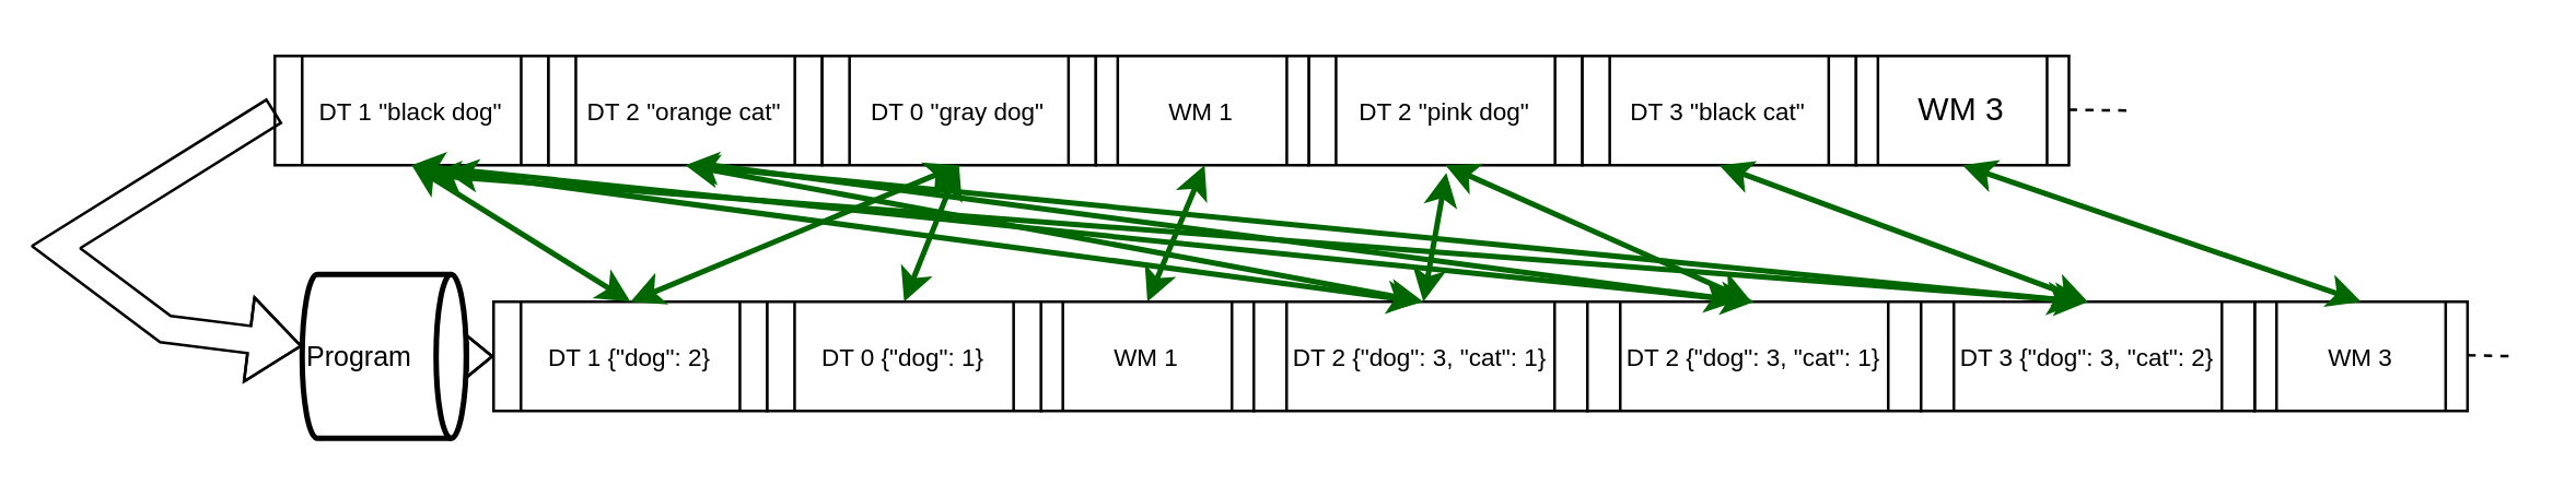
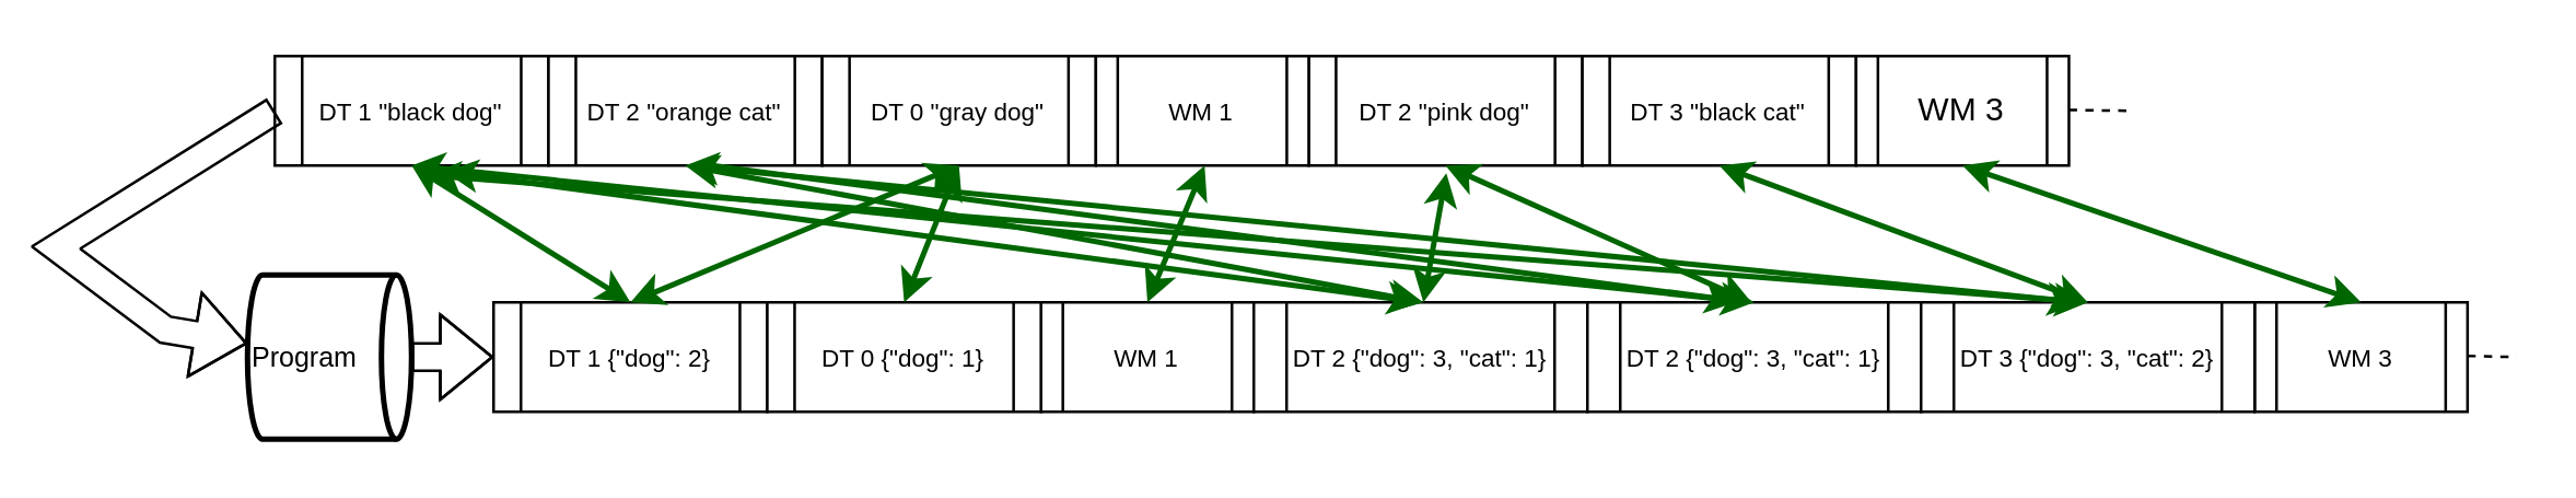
  <mxCell id="0" />
  <mxCell id="1" parent="0" />
  <mxCell id="2" value="&lt;font style=&quot;font-size: 9px;&quot;&gt;WM 1&lt;/font&gt;" style="shape=process;whiteSpace=wrap;html=1;backgroundOutline=1;container=0;" parent="1" vertex="1"><mxGeometry x="380.165" y="110" width="77.839" height="40" as="geometry" /></mxCell>
  <mxCell id="3" value="&lt;font style=&quot;font-size: 9px;&quot;&gt;DT 1 {&quot;dog&quot;: 2}&lt;/font&gt;" style="shape=process;whiteSpace=wrap;html=1;backgroundOutline=1;container=0;" parent="1" vertex="1"><mxGeometry x="180.004" y="110" width="100.079" height="40" as="geometry" /></mxCell>
  <mxCell id="4" value="&lt;font style=&quot;font-size: 9px;&quot;&gt;DT 0 {&quot;dog&quot;: 1}&lt;/font&gt;" style="shape=process;whiteSpace=wrap;html=1;backgroundOutline=1;container=0;" parent="1" vertex="1"><mxGeometry x="280.084" y="110" width="100.079" height="40" as="geometry" /></mxCell>
  <mxCell id="5" value="&lt;font style=&quot;font-size: 9px;&quot;&gt;DT 2 {&quot;dog&quot;: 3, &quot;cat&quot;: 1}&lt;/font&gt;" style="shape=process;whiteSpace=wrap;html=1;backgroundOutline=1;container=0;" parent="1" vertex="1"><mxGeometry x="458" y="110" width="122" height="40" as="geometry" /></mxCell>
  <mxCell id="6" value="&lt;font style=&quot;font-size: 9px;&quot;&gt;DT 2 {&quot;dog&quot;: 3, &quot;cat&quot;: 1}&lt;/font&gt;" style="shape=process;whiteSpace=wrap;html=1;backgroundOutline=1;container=0;" parent="1" vertex="1"><mxGeometry x="580" y="110" width="122" height="40" as="geometry" /></mxCell>
  <mxCell id="7" value="&lt;font style=&quot;font-size: 9px;&quot;&gt;WM 3&lt;/font&gt;" style="shape=process;whiteSpace=wrap;html=1;backgroundOutline=1;container=0;" parent="1" vertex="1"><mxGeometry x="823.996" y="110" width="77.839" height="40" as="geometry" /></mxCell>
  <mxCell id="8" value="&lt;font style=&quot;font-size: 9px;&quot;&gt;DT 3 {&quot;dog&quot;: 3, &quot;cat&quot;: 2}&lt;/font&gt;" style="shape=process;whiteSpace=wrap;html=1;backgroundOutline=1;container=0;" parent="1" vertex="1"><mxGeometry x="702" y="110" width="122" height="40" as="geometry" /></mxCell>
  <mxCell id="9" value="" style="endArrow=none;dashed=1;html=1;rounded=0;" parent="1" edge="1"><mxGeometry width="50" height="50" relative="1" as="geometry"><mxPoint x="901.835" y="129.58" as="sourcePoint" /><mxPoint x="919.85" y="130" as="targetPoint" /></mxGeometry></mxCell>
  <mxCell id="10" value="&lt;font style=&quot;font-size: 9px;&quot;&gt;DT 2 &quot;pink dog&quot;&lt;/font&gt;" style="shape=process;whiteSpace=wrap;html=1;backgroundOutline=1;container=0;" parent="1" vertex="1"><mxGeometry x="478.074" y="20" width="100.079" height="40" as="geometry" /></mxCell>
  <mxCell id="11" value="&lt;font style=&quot;font-size: 9px;&quot;&gt;DT 3 &quot;black cat&quot;&lt;/font&gt;" style="shape=process;whiteSpace=wrap;html=1;backgroundOutline=1;container=0;" parent="1" vertex="1"><mxGeometry x="578.153" y="20" width="100.079" height="40" as="geometry" /></mxCell>
  <mxCell id="12" value="WM 3" style="shape=process;whiteSpace=wrap;html=1;backgroundOutline=1;container=0;" parent="1" vertex="1"><mxGeometry x="678.236" y="20" width="77.839" height="40" as="geometry" /></mxCell>
  <mxCell id="13" value="" style="endArrow=none;dashed=1;html=1;rounded=0;" parent="1" edge="1"><mxGeometry width="50" height="50" relative="1" as="geometry"><mxPoint x="756.075" y="39.71" as="sourcePoint" /><mxPoint x="780" y="40" as="targetPoint" /></mxGeometry></mxCell>
  <mxCell id="14" value="&lt;font style=&quot;font-size: 9px;&quot;&gt;DT 1 &quot;black dog&quot;&lt;/font&gt;" style="shape=process;whiteSpace=wrap;html=1;backgroundOutline=1;container=0;" parent="1" vertex="1"><mxGeometry x="100" y="20" width="100.079" height="40" as="geometry" /></mxCell>
  <mxCell id="15" value="&lt;font style=&quot;font-size: 9px;&quot;&gt;DT 2 &quot;orange cat&quot;&lt;/font&gt;" style="shape=process;whiteSpace=wrap;html=1;backgroundOutline=1;container=0;" parent="1" vertex="1"><mxGeometry x="200.079" y="20" width="100.079" height="40" as="geometry" /></mxCell>
  <mxCell id="16" value="&lt;font style=&quot;font-size: 9px;&quot;&gt;DT 0 &quot;gray dog&quot;&lt;/font&gt;" style="shape=process;whiteSpace=wrap;html=1;backgroundOutline=1;container=0;" parent="1" vertex="1"><mxGeometry x="300.157" y="20" width="100.079" height="40" as="geometry" /></mxCell>
  <mxCell id="17" value="&lt;font style=&quot;font-size: 9px;&quot;&gt;WM 1&lt;/font&gt;" style="shape=process;whiteSpace=wrap;html=1;backgroundOutline=1;container=0;" parent="1" vertex="1"><mxGeometry x="400.235" y="20" width="77.839" height="40" as="geometry" /></mxCell>
  <mxCell id="18" style="edgeStyle=orthogonalEdgeStyle;rounded=0;orthogonalLoop=1;jettySize=auto;html=1;entryX=0;entryY=0.5;entryDx=0;entryDy=0;shape=flexArrow;" parent="1" source="19" target="3" edge="1"><mxGeometry relative="1" as="geometry" /></mxCell>
- <mxCell id="19" value="&lt;div style=&quot;&quot;&gt;&lt;span style=&quot;font-size: 10px; background-color: initial;&quot;&gt;Program&lt;/span&gt;&lt;/div&gt;" style="strokeWidth=2;html=1;shape=mxgraph.flowchart.direct_data;whiteSpace=wrap;align=left;" parent="1" vertex="1"><mxGeometry x="110" y="100" width="60" height="60" as="geometry" /></mxCell>
+ <mxCell id="19" value="&lt;div style=&quot;&quot;&gt;&lt;span style=&quot;font-size: 10px; background-color: initial;&quot;&gt;Program&lt;/span&gt;&lt;/div&gt;" style="strokeWidth=2;html=1;shape=mxgraph.flowchart.direct_data;whiteSpace=wrap;align=left;" parent="1" vertex="1"><mxGeometry x="90" y="100" width="60" height="60" as="geometry" /></mxCell>
  <mxCell id="20" value="" style="curved=1;endArrow=classic;html=1;rounded=0;shape=flexArrow;exitX=0;exitY=0.5;exitDx=0;exitDy=0;" parent="1" source="14" target="19" edge="1"><mxGeometry width="50" height="50" relative="1" as="geometry"><mxPoint x="40" y="110" as="sourcePoint" /><mxPoint x="90" y="60" as="targetPoint" /><Array as="points"><mxPoint x="20" y="90" /><mxPoint x="60" y="120" /></Array></mxGeometry></mxCell>
  <mxCell id="21" value="" style="endArrow=classic;html=1;rounded=0;entryX=0.5;entryY=0;entryDx=0;entryDy=0;exitX=0.5;exitY=1;exitDx=0;exitDy=0;strokeColor=#006600;strokeWidth=2;startArrow=classic;startFill=1;" parent="1" source="14" target="3" edge="1"><mxGeometry width="50" height="50" relative="1" as="geometry"><mxPoint x="150" y="80" as="sourcePoint" /><mxPoint x="410" y="90" as="targetPoint" /></mxGeometry></mxCell>
  <mxCell id="22" value="" style="endArrow=classic;html=1;rounded=0;entryX=0.5;entryY=0;entryDx=0;entryDy=0;strokeColor=#006600;strokeWidth=2;exitX=0.5;exitY=1;exitDx=0;exitDy=0;startArrow=classic;startFill=1;" parent="1" source="16" edge="1" target="3"><mxGeometry width="50" height="50" relative="1" as="geometry"><mxPoint x="360" y="80" as="sourcePoint" /><mxPoint x="260.15" y="130" as="targetPoint" /></mxGeometry></mxCell>
  <mxCell id="23" value="" style="endArrow=classic;html=1;rounded=0;strokeColor=#006600;strokeWidth=2;startArrow=classic;startFill=1;entryX=0.5;entryY=0;entryDx=0;entryDy=0;exitX=0.5;exitY=1;exitDx=0;exitDy=0;" parent="1" edge="1" target="4" source="16"><mxGeometry width="50" height="50" relative="1" as="geometry"><mxPoint x="370" y="50" as="sourcePoint" /><mxPoint x="350" y="130" as="targetPoint" /></mxGeometry></mxCell>
  <mxCell id="24" value="" style="endArrow=classic;html=1;rounded=0;strokeColor=#006600;strokeWidth=2;startArrow=classic;startFill=1;entryX=0.5;entryY=0;entryDx=0;entryDy=0;" parent="1" edge="1" target="2"><mxGeometry width="50" height="50" relative="1" as="geometry"><mxPoint x="440" y="60" as="sourcePoint" /><mxPoint x="420" y="125" as="targetPoint" /></mxGeometry></mxCell>
  <mxCell id="25" value="" style="endArrow=classic;html=1;rounded=0;exitX=0.62;exitY=1.055;exitDx=0;exitDy=0;exitPerimeter=0;strokeColor=#006600;strokeWidth=2;entryX=0.5;entryY=0;entryDx=0;entryDy=0;startArrow=classic;startFill=1;" parent="1" target="5" edge="1" source="14"><mxGeometry width="50" height="50" relative="1" as="geometry"><mxPoint x="180.15" y="40" as="sourcePoint" /><mxPoint x="540" y="170" as="targetPoint" /></mxGeometry></mxCell>
  <mxCell id="26" value="" style="endArrow=classic;html=1;rounded=0;strokeColor=#006600;strokeWidth=2;entryX=0.5;entryY=0;entryDx=0;entryDy=0;startArrow=classic;startFill=1;exitX=0.5;exitY=1;exitDx=0;exitDy=0;" parent="1" target="6" edge="1" source="14"><mxGeometry width="50" height="50" relative="1" as="geometry"><mxPoint x="170" y="50" as="sourcePoint" /><mxPoint x="520" y="150" as="targetPoint" /></mxGeometry></mxCell>
  <mxCell id="27" value="" style="endArrow=classic;html=1;rounded=0;strokeColor=#006600;strokeWidth=2;entryX=0.5;entryY=0;entryDx=0;entryDy=0;startArrow=classic;startFill=1;exitX=0.558;exitY=1.09;exitDx=0;exitDy=0;exitPerimeter=0;" parent="1" target="8" edge="1" source="14"><mxGeometry width="50" height="50" relative="1" as="geometry"><mxPoint x="170" y="50" as="sourcePoint" /><mxPoint x="650" y="150" as="targetPoint" /></mxGeometry></mxCell>
  <mxCell id="28" value="" style="endArrow=classic;html=1;rounded=0;strokeColor=#006600;strokeWidth=2;entryX=0.5;entryY=0;entryDx=0;entryDy=0;startArrow=classic;startFill=1;exitX=0.5;exitY=1;exitDx=0;exitDy=0;" parent="1" target="7" edge="1" source="12"><mxGeometry width="50" height="50" relative="1" as="geometry"><mxPoint x="730" y="50" as="sourcePoint" /><mxPoint x="702.15" y="120" as="targetPoint" /></mxGeometry></mxCell>
  <mxCell id="29" value="" style="endArrow=classic;html=1;rounded=0;strokeColor=#006600;strokeWidth=2;exitX=0.503;exitY=1.07;exitDx=0;exitDy=0;exitPerimeter=0;startArrow=classic;startFill=1;" parent="1" edge="1" source="10"><mxGeometry width="50" height="50" relative="1" as="geometry"><mxPoint x="549.85" y="40" as="sourcePoint" /><mxPoint x="520" y="110" as="targetPoint" /></mxGeometry></mxCell>
  <mxCell id="30" value="" style="endArrow=classic;html=1;rounded=0;strokeColor=#006600;strokeWidth=2;exitX=0.5;exitY=1;exitDx=0;exitDy=0;startArrow=classic;startFill=1;" parent="1" edge="1" source="10"><mxGeometry width="50" height="50" relative="1" as="geometry"><mxPoint x="548.04" y="40" as="sourcePoint" /><mxPoint x="640" y="110" as="targetPoint" /></mxGeometry></mxCell>
  <mxCell id="31" value="" style="endArrow=classic;html=1;rounded=0;exitX=0.5;exitY=1;exitDx=0;exitDy=0;strokeColor=#006600;strokeWidth=2;startArrow=classic;startFill=1;" parent="1" edge="1" source="15"><mxGeometry width="50" height="50" relative="1" as="geometry"><mxPoint x="270" y="40" as="sourcePoint" /><mxPoint x="520" y="110" as="targetPoint" /></mxGeometry></mxCell>
  <mxCell id="32" value="" style="endArrow=classic;html=1;rounded=0;entryX=0.452;entryY=-0.01;entryDx=0;entryDy=0;entryPerimeter=0;strokeColor=#006600;strokeWidth=2;" parent="1" target="6" edge="1"><mxGeometry width="50" height="50" relative="1" as="geometry"><mxPoint x="260" y="60" as="sourcePoint" /><mxPoint x="560" y="150" as="targetPoint" /></mxGeometry></mxCell>
  <mxCell id="33" value="" style="endArrow=classic;html=1;rounded=0;entryX=0.479;entryY=0;entryDx=0;entryDy=0;entryPerimeter=0;strokeColor=#006600;strokeWidth=2;startArrow=classic;startFill=1;exitX=0.5;exitY=1;exitDx=0;exitDy=0;" parent="1" target="8" edge="1" source="15"><mxGeometry width="50" height="50" relative="1" as="geometry"><mxPoint x="270" y="50" as="sourcePoint" /><mxPoint x="690" y="150" as="targetPoint" /></mxGeometry></mxCell>
  <mxCell id="34" value="" style="endArrow=classic;html=1;rounded=0;entryX=0.5;entryY=0;entryDx=0;entryDy=0;strokeColor=#006600;strokeWidth=2;exitX=0.5;exitY=1;exitDx=0;exitDy=0;startArrow=classic;startFill=1;" parent="1" target="8" edge="1" source="11"><mxGeometry width="50" height="50" relative="1" as="geometry"><mxPoint x="650" y="40" as="sourcePoint" /><mxPoint x="741.96" y="140" as="targetPoint" /></mxGeometry></mxCell>
